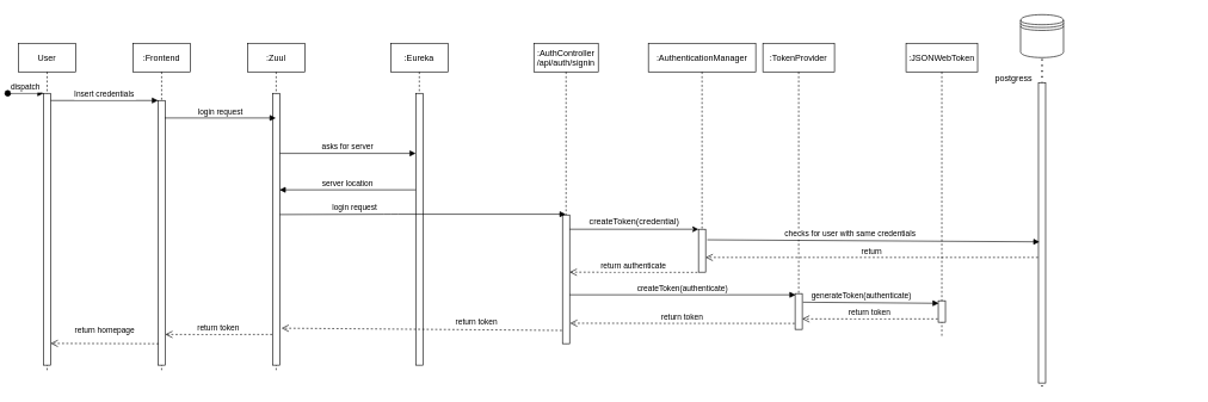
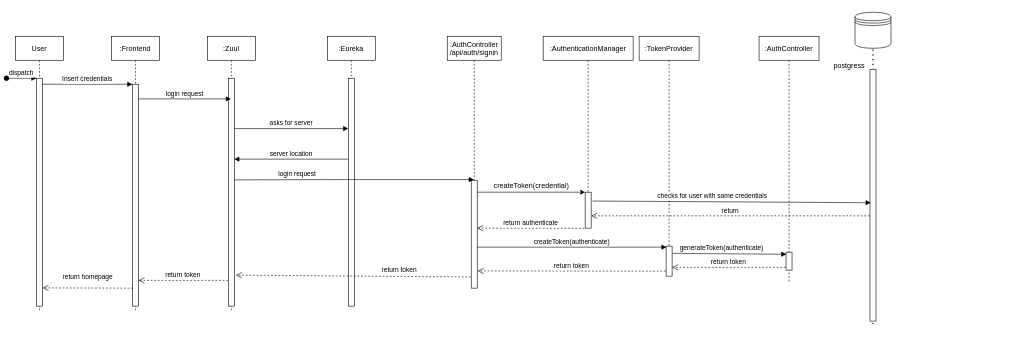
  <mxCell id="0" />
  <mxCell id="1" parent="0" />
  <mxCell id="2" value="User" style="shape=umlLifeline;perimeter=lifelinePerimeter;container=1;collapsible=0;recursiveResize=0;rounded=0;shadow=0;strokeWidth=1;" parent="1" vertex="1"><mxGeometry x="20" y="60" width="80" height="460" as="geometry" /></mxCell>
  <mxCell id="3" value="" style="points=[];perimeter=orthogonalPerimeter;rounded=0;shadow=0;strokeWidth=1;" parent="2" vertex="1"><mxGeometry x="35" y="70" width="10" height="380" as="geometry" /></mxCell>
  <mxCell id="4" value="dispatch" style="verticalAlign=bottom;startArrow=oval;endArrow=block;startSize=8;shadow=0;strokeWidth=1;" parent="2" target="3" edge="1"><mxGeometry relative="1" as="geometry"><mxPoint x="-15" y="70" as="sourcePoint" /></mxGeometry></mxCell>
  <mxCell id="5" value=":Frontend" style="shape=umlLifeline;perimeter=lifelinePerimeter;container=1;collapsible=0;recursiveResize=0;rounded=0;shadow=0;strokeWidth=1;" parent="1" vertex="1"><mxGeometry x="180" y="60" width="80" height="460" as="geometry" /></mxCell>
  <mxCell id="6" value="" style="points=[];perimeter=orthogonalPerimeter;rounded=0;shadow=0;strokeWidth=1;" parent="5" vertex="1"><mxGeometry x="35" y="80" width="10" height="370" as="geometry" /></mxCell>
  <mxCell id="7" value="Insert credentials" style="verticalAlign=bottom;endArrow=block;entryX=0;entryY=0;shadow=0;strokeWidth=1;" parent="1" source="3" target="6" edge="1"><mxGeometry relative="1" as="geometry"><mxPoint x="175" y="140" as="sourcePoint" /></mxGeometry></mxCell>
  <mxCell id="8" value=":Zuul" style="shape=umlLifeline;perimeter=lifelinePerimeter;container=1;collapsible=0;recursiveResize=0;rounded=0;shadow=0;strokeWidth=1;" vertex="1" parent="1"><mxGeometry x="340" y="60" width="80" height="460" as="geometry" /></mxCell>
  <mxCell id="9" value="" style="points=[];perimeter=orthogonalPerimeter;rounded=0;shadow=0;strokeWidth=1;" vertex="1" parent="8"><mxGeometry x="35" y="70" width="10" height="380" as="geometry" /></mxCell>
  <mxCell id="10" value=":Eureka" style="shape=umlLifeline;perimeter=lifelinePerimeter;container=1;collapsible=0;recursiveResize=0;rounded=0;shadow=0;strokeWidth=1;" vertex="1" parent="1"><mxGeometry x="540" y="60" width="80" height="450" as="geometry" /></mxCell>
  <mxCell id="11" value="" style="points=[];perimeter=orthogonalPerimeter;rounded=0;shadow=0;strokeWidth=1;" vertex="1" parent="10"><mxGeometry x="35" y="70" width="10" height="380" as="geometry" /></mxCell>
  <mxCell id="12" value="asks for server" style="verticalAlign=bottom;endArrow=block;shadow=0;strokeWidth=1;exitX=1.007;exitY=0.221;exitDx=0;exitDy=0;exitPerimeter=0;" edge="1" parent="1" source="9" target="11"><mxGeometry relative="1" as="geometry"><mxPoint x="495" y="140" as="sourcePoint" /></mxGeometry></mxCell>
  <mxCell id="13" value=":AuthController&#10;/api/auth/signin" style="shape=umlLifeline;perimeter=lifelinePerimeter;container=1;collapsible=0;recursiveResize=0;rounded=0;shadow=0;strokeWidth=1;" vertex="1" parent="1"><mxGeometry x="740" y="60" width="90" height="420" as="geometry" /></mxCell>
  <mxCell id="14" value="" style="points=[];perimeter=orthogonalPerimeter;rounded=0;shadow=0;strokeWidth=1;" vertex="1" parent="13"><mxGeometry x="40" y="240" width="10" height="180" as="geometry" /></mxCell>
  <mxCell id="15" value=":AuthenticationManager" style="shape=umlLifeline;perimeter=lifelinePerimeter;container=1;collapsible=0;recursiveResize=0;rounded=0;shadow=0;strokeWidth=1;" vertex="1" parent="1"><mxGeometry x="900" y="60" width="150" height="300" as="geometry" /></mxCell>
  <mxCell id="16" value="" style="points=[];perimeter=orthogonalPerimeter;rounded=0;shadow=0;strokeWidth=1;" vertex="1" parent="15"><mxGeometry x="70" y="260" width="10" height="60" as="geometry" /></mxCell>
  <mxCell id="17" value="return authenticate" style="verticalAlign=bottom;endArrow=open;dashed=1;endSize=8;shadow=0;strokeWidth=1;exitX=-0.148;exitY=1.005;exitDx=0;exitDy=0;exitPerimeter=0;" edge="1" parent="1" source="16"><mxGeometry relative="1" as="geometry"><mxPoint x="790" y="380" as="targetPoint" /><mxPoint x="950" y="410" as="sourcePoint" /></mxGeometry></mxCell>
  <mxCell id="18" value="login request" style="verticalAlign=bottom;endArrow=block;shadow=0;strokeWidth=1;exitX=0.939;exitY=0.066;exitDx=0;exitDy=0;exitPerimeter=0;" edge="1" parent="1" source="6" target="8"><mxGeometry relative="1" as="geometry"><mxPoint x="230" y="150" as="sourcePoint" /><mxPoint x="370" y="151" as="targetPoint" /></mxGeometry></mxCell>
  <mxCell id="19" value="server location" style="verticalAlign=bottom;endArrow=block;shadow=0;strokeWidth=1;entryX=0.971;entryY=0.355;entryDx=0;entryDy=0;entryPerimeter=0;" edge="1" parent="1" source="11" target="9"><mxGeometry relative="1" as="geometry"><mxPoint x="390" y="250" as="sourcePoint" /><mxPoint x="390" y="210" as="targetPoint" /></mxGeometry></mxCell>
  <mxCell id="20" value="login request" style="verticalAlign=bottom;endArrow=block;shadow=0;strokeWidth=1;exitX=1.007;exitY=0.446;exitDx=0;exitDy=0;exitPerimeter=0;" edge="1" parent="1" source="9" target="13"><mxGeometry x="-0.475" relative="1" as="geometry"><mxPoint x="385" y="412" as="sourcePoint" /><mxPoint x="589.05" y="330.99" as="targetPoint" /><Array as="points"><mxPoint x="540" y="299" /></Array><mxPoint as="offset" /></mxGeometry></mxCell>
  <mxCell id="21" style="edgeStyle=orthogonalEdgeStyle;rounded=0;orthogonalLoop=1;jettySize=auto;html=1;" edge="1" parent="1" source="14" target="16"><mxGeometry relative="1" as="geometry"><Array as="points"><mxPoint x="960" y="320" /><mxPoint x="960" y="320" /></Array></mxGeometry></mxCell>
  <mxCell id="22" value="createToken(credential)" style="text;html=1;align=center;verticalAlign=middle;resizable=0;points=[];autosize=1;" vertex="1" parent="1"><mxGeometry x="810" y="300" width="140" height="20" as="geometry" /></mxCell>
  <mxCell id="23" value=":TokenProvider" style="shape=umlLifeline;perimeter=lifelinePerimeter;container=1;collapsible=0;recursiveResize=0;rounded=0;shadow=0;strokeWidth=1;" vertex="1" parent="1"><mxGeometry x="1060" y="60" width="100" height="400" as="geometry" /></mxCell>
  <mxCell id="24" value="" style="points=[];perimeter=orthogonalPerimeter;rounded=0;shadow=0;strokeWidth=1;" vertex="1" parent="1"><mxGeometry x="1105" y="410" width="10" height="50" as="geometry" /></mxCell>
  <mxCell id="25" value="createToken(authenticate)" style="verticalAlign=bottom;endArrow=block;entryX=0.076;entryY=0.033;shadow=0;strokeWidth=1;entryDx=0;entryDy=0;entryPerimeter=0;" edge="1" parent="1" source="14" target="24"><mxGeometry relative="1" as="geometry"><mxPoint x="980" y="510" as="sourcePoint" /><mxPoint x="670" y="510" as="targetPoint" /></mxGeometry></mxCell>
- <mxCell id="26" value=":JSONWebToken" style="shape=umlLifeline;perimeter=lifelinePerimeter;container=1;collapsible=0;recursiveResize=0;rounded=0;shadow=0;strokeWidth=1;" vertex="1" parent="1"><mxGeometry x="1260" y="60" width="100" height="410" as="geometry" /></mxCell>
+ <mxCell id="26" value=":AuthController" style="shape=umlLifeline;perimeter=lifelinePerimeter;container=1;collapsible=0;recursiveResize=0;rounded=0;shadow=0;strokeWidth=1;" vertex="1" parent="1"><mxGeometry x="1260" y="60" width="100" height="410" as="geometry" /></mxCell>
  <mxCell id="27" value="" style="points=[];perimeter=orthogonalPerimeter;rounded=0;shadow=0;strokeWidth=1;" vertex="1" parent="26"><mxGeometry x="45" y="360" width="10" height="30" as="geometry" /></mxCell>
  <mxCell id="28" value="generateToken(authenticate)" style="verticalAlign=bottom;endArrow=block;entryX=0.067;entryY=0.117;shadow=0;strokeWidth=1;entryDx=0;entryDy=0;entryPerimeter=0;exitX=1.1;exitY=0.24;exitDx=0;exitDy=0;exitPerimeter=0;" edge="1" parent="1" source="24" target="27"><mxGeometry x="-0.137" relative="1" as="geometry"><mxPoint x="1230" y="520" as="sourcePoint" /><mxPoint x="920" y="520" as="targetPoint" /><mxPoint as="offset" /></mxGeometry></mxCell>
  <mxCell id="29" value="return token" style="verticalAlign=bottom;endArrow=open;dashed=1;endSize=8;shadow=0;strokeWidth=1;exitX=-0.067;exitY=0.844;exitDx=0;exitDy=0;exitPerimeter=0;" edge="1" parent="1" source="27" target="24"><mxGeometry relative="1" as="geometry"><mxPoint x="1300" y="580" as="targetPoint" /><mxPoint x="1000" y="580" as="sourcePoint" /><Array as="points" /></mxGeometry></mxCell>
  <mxCell id="30" value="return token" style="verticalAlign=bottom;endArrow=open;dashed=1;endSize=8;shadow=0;strokeWidth=1;entryX=1.062;entryY=0.841;entryDx=0;entryDy=0;entryPerimeter=0;exitX=-0.061;exitY=0.833;exitDx=0;exitDy=0;exitPerimeter=0;" edge="1" parent="1" source="24" target="14"><mxGeometry relative="1" as="geometry"><mxPoint x="1090" y="520" as="targetPoint" /><mxPoint x="1070" y="470" as="sourcePoint" /><Array as="points" /></mxGeometry></mxCell>
  <mxCell id="31" value="return token" style="verticalAlign=bottom;endArrow=open;dashed=1;endSize=8;shadow=0;strokeWidth=1;exitX=-0.081;exitY=0.897;exitDx=0;exitDy=0;exitPerimeter=0;entryX=1.25;entryY=0.864;entryDx=0;entryDy=0;entryPerimeter=0;" edge="1" parent="1" source="14" target="9"><mxGeometry x="-0.391" y="-2" relative="1" as="geometry"><mxPoint x="380" y="430" as="targetPoint" /><mxPoint x="430" y="666" as="sourcePoint" /><Array as="points" /><mxPoint as="offset" /></mxGeometry></mxCell>
  <mxCell id="32" value="return token" style="verticalAlign=bottom;endArrow=open;dashed=1;endSize=8;shadow=0;strokeWidth=1;exitX=-0.057;exitY=0.887;exitDx=0;exitDy=0;exitPerimeter=0;entryX=1.012;entryY=0.884;entryDx=0;entryDy=0;entryPerimeter=0;" edge="1" parent="1" source="9" target="6"><mxGeometry relative="1" as="geometry"><mxPoint x="230" y="467" as="targetPoint" /><mxPoint x="380" y="430" as="sourcePoint" /><Array as="points" /></mxGeometry></mxCell>
  <mxCell id="33" value="return homepage" style="verticalAlign=bottom;endArrow=open;dashed=1;endSize=8;shadow=0;strokeWidth=1;exitX=0.078;exitY=0.919;exitDx=0;exitDy=0;exitPerimeter=0;entryX=0.994;entryY=0.92;entryDx=0;entryDy=0;entryPerimeter=0;" edge="1" parent="1" source="6" target="3"><mxGeometry y="-10" relative="1" as="geometry"><mxPoint x="70" y="480" as="targetPoint" /><mxPoint x="210" y="480" as="sourcePoint" /><Array as="points" /><mxPoint as="offset" /></mxGeometry></mxCell>
  <mxCell id="34" value="" style="shape=datastore;whiteSpace=wrap;html=1;" vertex="1" parent="1"><mxGeometry x="1420" y="20" width="60" height="60" as="geometry" /></mxCell>
  <mxCell id="35" value="postgress" style="text;html=1;align=center;verticalAlign=middle;resizable=0;points=[];autosize=1;" vertex="1" parent="1"><mxGeometry x="1375" y="100" width="70" height="20" as="geometry" /></mxCell>
  <mxCell id="36" value="" style="endArrow=none;dashed=1;html=1;dashPattern=1 3;strokeWidth=2;entryX=0.5;entryY=1;entryDx=0;entryDy=0;" edge="1" parent="1" target="34"><mxGeometry width="50" height="50" relative="1" as="geometry"><mxPoint x="1450" y="540" as="sourcePoint" /><mxPoint x="1190" y="180" as="targetPoint" /></mxGeometry></mxCell>
  <mxCell id="37" value="" style="rounded=0;whiteSpace=wrap;html=1;rotation=90;" vertex="1" parent="1"><mxGeometry x="1240" y="320" width="420" height="10" as="geometry" /></mxCell>
  <mxCell id="38" value="checks for user with same credentials" style="verticalAlign=bottom;endArrow=block;entryX=0.53;entryY=0.855;shadow=0;strokeWidth=1;entryDx=0;entryDy=0;entryPerimeter=0;exitX=1.231;exitY=0.246;exitDx=0;exitDy=0;exitPerimeter=0;" edge="1" parent="1" source="16" target="37"><mxGeometry x="-0.137" relative="1" as="geometry"><mxPoint x="1050" y="320.54" as="sourcePoint" /><mxPoint x="1238" y="320" as="targetPoint" /><mxPoint as="offset" /></mxGeometry></mxCell>
  <mxCell id="39" value="return" style="verticalAlign=bottom;endArrow=open;dashed=1;endSize=8;shadow=0;strokeWidth=1;exitX=0.582;exitY=1.062;exitDx=0;exitDy=0;exitPerimeter=0;" edge="1" parent="1" source="37" target="16"><mxGeometry relative="1" as="geometry"><mxPoint x="1140" y="360" as="targetPoint" /><mxPoint x="1330" y="360" as="sourcePoint" /><Array as="points" /></mxGeometry></mxCell>
